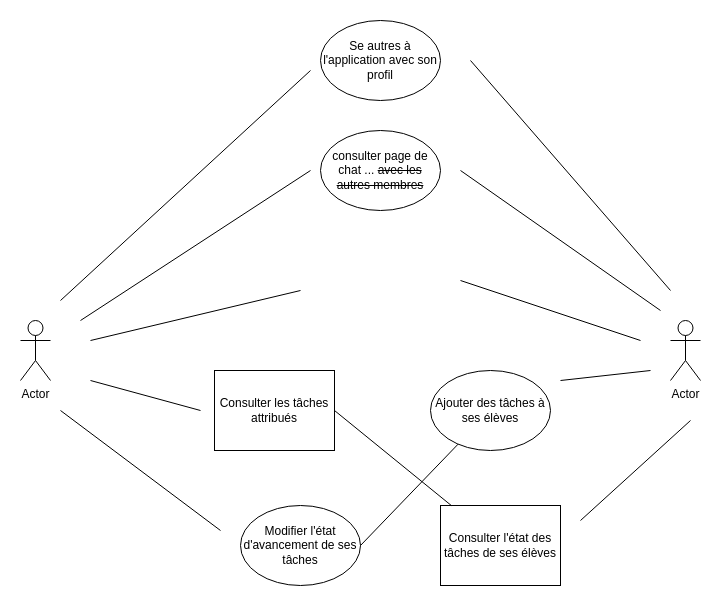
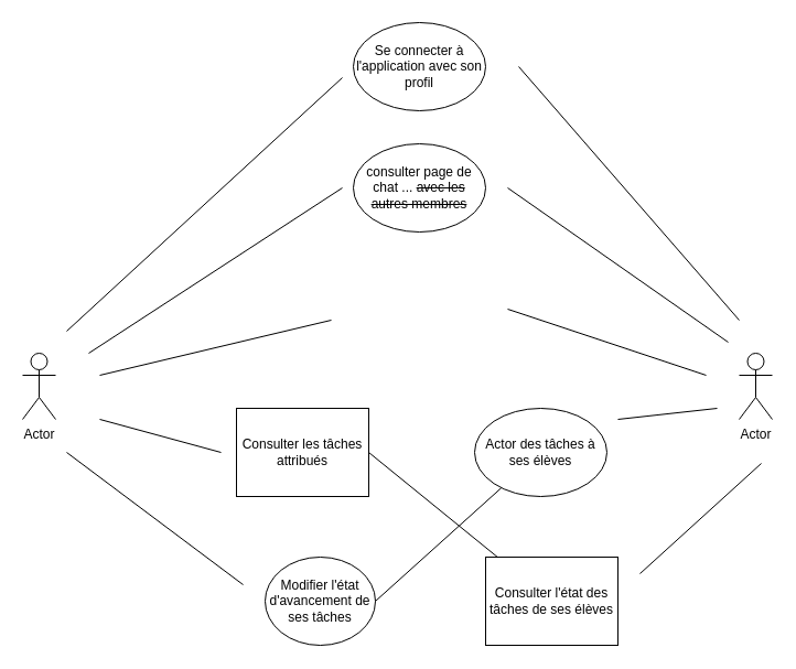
  <mxCell id="0" />
  <mxCell id="1" parent="0" />
  <mxCell id="2" value="Actor" style="shape=umlActor;verticalLabelPosition=bottom;verticalAlign=top;html=1;outlineConnect=0;" parent="1" vertex="1"><mxGeometry x="20" y="320" width="30" height="60" as="geometry" /></mxCell>
  <mxCell id="3" value="consulter page de chat ... &lt;strike&gt;avec les autres membres&lt;/strike&gt;" style="ellipse;whiteSpace=wrap;html=1;" parent="1" vertex="1"><mxGeometry x="320" y="130" width="120" height="80" as="geometry" /></mxCell>
  <mxCell id="4" value="Consulter l'état des tâches de ses élèves" style="whiteSpace=wrap;html=1;rounded=0;" parent="1" vertex="1"><mxGeometry x="440" y="505" width="120" height="80" as="geometry" /></mxCell>
  <mxCell id="5" value="Consulter les tâches attribués" style="whiteSpace=wrap;html=1;rounded=0;" parent="1" vertex="1"><mxGeometry x="214" y="370" width="120" height="80" as="geometry" /></mxCell>
- <mxCell id="6" value="Modifier l'état d'avancement de ses tâches" style="ellipse;whiteSpace=wrap;html=1;" parent="1" vertex="1"><mxGeometry x="240" y="505" width="120" height="80" as="geometry" /></mxCell>
+ <mxCell id="6" value="Modifier l'état d'avancement de ses tâches" style="ellipse;whiteSpace=wrap;html=1;" parent="1" vertex="1"><mxGeometry x="240" y="505" width="100" height="80" as="geometry" /></mxCell>
  <mxCell id="7" value="Actor" style="shape=umlActor;verticalLabelPosition=bottom;verticalAlign=top;html=1;outlineConnect=0;" parent="1" vertex="1"><mxGeometry x="670" y="320" width="30" height="60" as="geometry" /></mxCell>
  <mxCell id="8" value="" style="endArrow=none;html=1;rounded=0;" parent="1" edge="1"><mxGeometry width="50" height="50" relative="1" as="geometry"><mxPoint x="80" y="320" as="sourcePoint" /><mxPoint x="310" y="170" as="targetPoint" /></mxGeometry></mxCell>
  <mxCell id="9" value="" style="endArrow=none;html=1;rounded=0;" parent="1" edge="1"><mxGeometry width="50" height="50" relative="1" as="geometry"><mxPoint x="90" y="340" as="sourcePoint" /><mxPoint x="300" y="290" as="targetPoint" /></mxGeometry></mxCell>
  <mxCell id="10" value="" style="endArrow=none;html=1;rounded=0;" parent="1" edge="1"><mxGeometry width="50" height="50" relative="1" as="geometry"><mxPoint x="90" y="380" as="sourcePoint" /><mxPoint x="200" y="410" as="targetPoint" /></mxGeometry></mxCell>
  <mxCell id="11" value="" style="endArrow=none;html=1;rounded=0;" parent="1" edge="1"><mxGeometry width="50" height="50" relative="1" as="geometry"><mxPoint x="60" y="410" as="sourcePoint" /><mxPoint x="220" y="530" as="targetPoint" /></mxGeometry></mxCell>
  <mxCell id="12" value="" style="endArrow=none;html=1;rounded=0;" parent="1" edge="1"><mxGeometry width="50" height="50" relative="1" as="geometry"><mxPoint x="660" y="310" as="sourcePoint" /><mxPoint x="460" y="170" as="targetPoint" /></mxGeometry></mxCell>
  <mxCell id="13" value="" style="endArrow=none;html=1;rounded=0;" parent="1" edge="1"><mxGeometry width="50" height="50" relative="1" as="geometry"><mxPoint x="560" y="380" as="sourcePoint" /><mxPoint x="650" y="370" as="targetPoint" /></mxGeometry></mxCell>
- <mxCell id="14" value="Ajouter des tâches à ses élèves" style="ellipse;whiteSpace=wrap;html=1;" parent="1" vertex="1"><mxGeometry x="430" y="370" width="120" height="80" as="geometry" /></mxCell>
+ <mxCell id="14" value="Actor des tâches à ses élèves" style="ellipse;whiteSpace=wrap;html=1;" parent="1" vertex="1"><mxGeometry x="430" y="370" width="120" height="80" as="geometry" /></mxCell>
  <mxCell id="15" value="" style="endArrow=none;html=1;rounded=0;" parent="1" edge="1"><mxGeometry width="50" height="50" relative="1" as="geometry"><mxPoint x="460" y="280" as="sourcePoint" /><mxPoint x="640" y="340" as="targetPoint" /></mxGeometry></mxCell>
  <mxCell id="16" value="" style="endArrow=none;html=1;rounded=0;exitX=1;exitY=0.5;exitDx=0;exitDy=0;" parent="1" source="5" target="4" edge="1"><mxGeometry width="50" height="50" relative="1" as="geometry"><mxPoint x="340" y="470" as="sourcePoint" /><mxPoint x="390" y="420" as="targetPoint" /></mxGeometry></mxCell>
  <mxCell id="17" value="" style="endArrow=none;html=1;rounded=0;" parent="1" edge="1"><mxGeometry width="50" height="50" relative="1" as="geometry"><mxPoint x="580" y="520" as="sourcePoint" /><mxPoint x="690" y="420" as="targetPoint" /></mxGeometry></mxCell>
  <mxCell id="18" value="" style="endArrow=none;html=1;rounded=0;exitX=1;exitY=0.5;exitDx=0;exitDy=0;" parent="1" source="6" target="14" edge="1"><mxGeometry width="50" height="50" relative="1" as="geometry"><mxPoint x="390" y="540" as="sourcePoint" /><mxPoint x="440" y="490" as="targetPoint" /></mxGeometry></mxCell>
- <mxCell id="19" value="Se autres à l'application avec son profil" style="ellipse;whiteSpace=wrap;html=1;" vertex="1" parent="1"><mxGeometry x="320" y="20" width="120" height="80" as="geometry" /></mxCell>
+ <mxCell id="19" value="Se connecter à l'application avec son profil" style="ellipse;whiteSpace=wrap;html=1;" vertex="1" parent="1"><mxGeometry x="320" y="20" width="120" height="80" as="geometry" /></mxCell>
  <mxCell id="20" value="" style="endArrow=none;html=1;rounded=0;" edge="1" parent="1"><mxGeometry width="50" height="50" relative="1" as="geometry"><mxPoint x="60" y="300" as="sourcePoint" /><mxPoint x="310" y="70" as="targetPoint" /></mxGeometry></mxCell>
  <mxCell id="21" value="" style="endArrow=none;html=1;rounded=0;" edge="1" parent="1"><mxGeometry width="50" height="50" relative="1" as="geometry"><mxPoint x="470" y="60" as="sourcePoint" /><mxPoint x="670" y="290" as="targetPoint" /></mxGeometry></mxCell>
